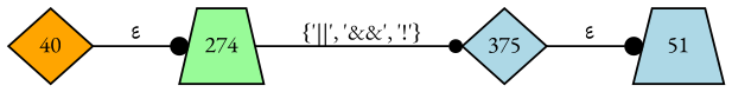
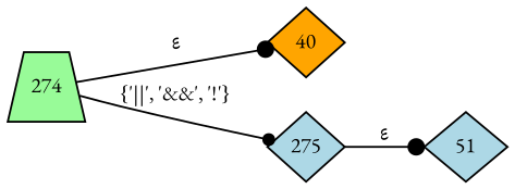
  digraph {
    fontname="EB Garamond"
    rankdir=LR
    node [fillcolor=lightblue fixedsize=true fontname="EB Garamond" fontsize=11 shape=trapezium style=filled peripheries=1]
    edge [arrowhead=dot fontname="EB Garamond"]
-   n1 [label=51 width=.6 peripheries=""]
+   n1 [label=51 shape=diamond width=.6 peripheries=""]
    n2 [fillcolor=orange label=40 shape=diamond width=.55]
    n3 [fillcolor=palegreen label=274 width=.55]
-   n4 [label=375 shape=diamond width=.55]
-   n2 -> n3 [label="&epsilon;"]
+   n4 [label=275 shape=diamond width=.55]
+   n3 -> n2 [label="&epsilon;"]
    n3 -> n4 [arrowsize=.7 fontsize=11 label="{'||', '&&', '!'}"]
    n4 -> n1 [label="&epsilon;"]
  }
